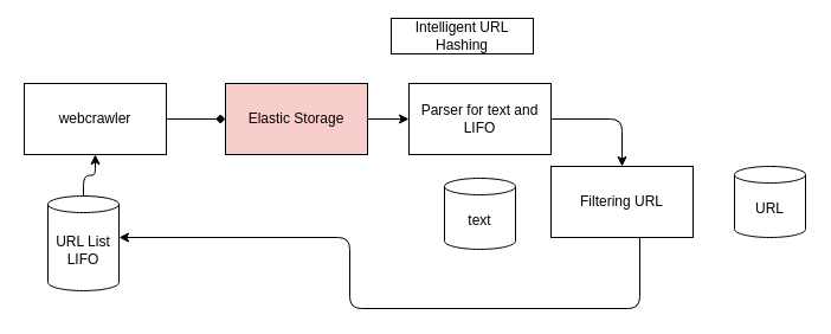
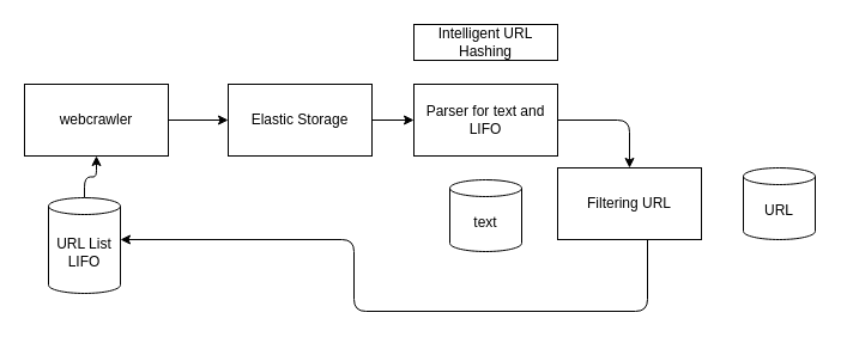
  <mxCell id="0" />
  <mxCell id="1" parent="0" />
- <mxCell id="2" style="edgeStyle=orthogonalEdgeStyle;html=1;endArrow=diamond;" edge="1" parent="1" source="3" target="7"><mxGeometry relative="1" as="geometry" /></mxCell>
+ <mxCell id="2" style="edgeStyle=orthogonalEdgeStyle;html=1;" edge="1" parent="1" source="3" target="7"><mxGeometry relative="1" as="geometry" /></mxCell>
  <mxCell id="3" value="webcrawler" style="rounded=0;whiteSpace=wrap;html=1;" vertex="1" parent="1"><mxGeometry x="20" y="70" width="120" height="60" as="geometry" /></mxCell>
  <mxCell id="4" style="edgeStyle=orthogonalEdgeStyle;html=1;exitX=0.5;exitY=0;exitDx=0;exitDy=0;exitPerimeter=0;entryX=0.5;entryY=1;entryDx=0;entryDy=0;" edge="1" parent="1" source="5" target="3"><mxGeometry relative="1" as="geometry" /></mxCell>
  <mxCell id="5" value="URL List LIFO" style="shape=cylinder3;whiteSpace=wrap;html=1;boundedLbl=1;backgroundOutline=1;size=7.003;" vertex="1" parent="1"><mxGeometry x="40" y="165" width="60" height="80" as="geometry" /></mxCell>
  <mxCell id="6" style="edgeStyle=orthogonalEdgeStyle;html=1;exitX=1;exitY=0.5;exitDx=0;exitDy=0;entryX=0;entryY=0.5;entryDx=0;entryDy=0;" edge="1" parent="1" source="7" target="11"><mxGeometry relative="1" as="geometry" /></mxCell>
- <mxCell id="7" value="Elastic Storage" style="rounded=0;whiteSpace=wrap;html=1;fillColor=#f8cecc;" vertex="1" parent="1"><mxGeometry x="190" y="70" width="120" height="60" as="geometry" /></mxCell>
- <mxCell id="8" value="Intelligent URL Hashing" style="rounded=0;whiteSpace=wrap;html=1;" vertex="1" parent="1"><mxGeometry x="330" y="15" width="120" height="30" as="geometry" /></mxCell>
+ <mxCell id="7" value="Elastic Storage" style="rounded=0;whiteSpace=wrap;html=1;" vertex="1" parent="1"><mxGeometry x="190" y="70" width="120" height="60" as="geometry" /></mxCell>
+ <mxCell id="8" value="Intelligent URL Hashing" style="rounded=0;whiteSpace=wrap;html=1;" vertex="1" parent="1"><mxGeometry x="345" y="20" width="120" height="30" as="geometry" /></mxCell>
  <mxCell id="9" value="text" style="shape=cylinder3;whiteSpace=wrap;html=1;boundedLbl=1;backgroundOutline=1;size=7.003;" vertex="1" parent="1"><mxGeometry x="375" y="150" width="60" height="60" as="geometry" /></mxCell>
  <mxCell id="10" style="edgeStyle=orthogonalEdgeStyle;html=1;exitX=1;exitY=0.5;exitDx=0;exitDy=0;entryX=0.5;entryY=0;entryDx=0;entryDy=0;" edge="1" parent="1" source="11" target="13"><mxGeometry relative="1" as="geometry" /></mxCell>
  <mxCell id="11" value="Parser for text and LIFO" style="rounded=0;whiteSpace=wrap;html=1;" vertex="1" parent="1"><mxGeometry x="345" y="70" width="120" height="60" as="geometry" /></mxCell>
  <mxCell id="12" style="edgeStyle=orthogonalEdgeStyle;html=1;" edge="1" parent="1" source="13" target="5"><mxGeometry relative="1" as="geometry"><Array as="points"><mxPoint x="540" y="260" /><mxPoint x="295" y="260" /><mxPoint x="295" y="200" /></Array></mxGeometry></mxCell>
  <mxCell id="13" value="Filtering URL" style="rounded=0;whiteSpace=wrap;html=1;" vertex="1" parent="1"><mxGeometry x="465" y="140" width="120" height="60" as="geometry" /></mxCell>
  <mxCell id="14" value="URL" style="shape=cylinder3;whiteSpace=wrap;html=1;boundedLbl=1;backgroundOutline=1;size=7.003;" vertex="1" parent="1"><mxGeometry x="620" y="140" width="60" height="60" as="geometry" /></mxCell>
